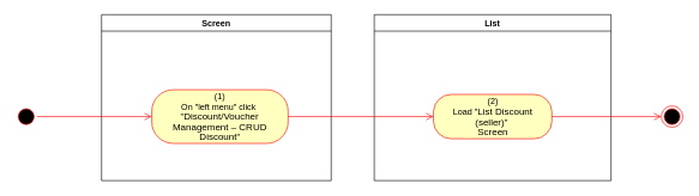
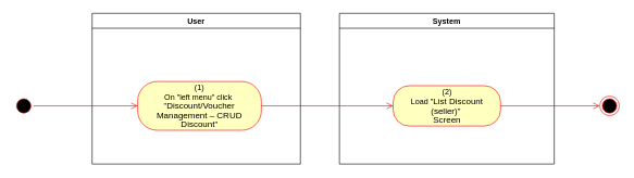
  <mxCell id="0" />
  <mxCell id="1" parent="0" />
- <mxCell id="2" value="Screen" style="swimlane;whiteSpace=wrap" vertex="1" parent="1"><mxGeometry x="140" y="20" width="320" height="232" as="geometry"><mxRectangle x="120" y="128" width="60" height="23" as="alternateBounds" /></mxGeometry></mxCell>
+ <mxCell id="2" value="User" style="swimlane;whiteSpace=wrap" vertex="1" parent="1"><mxGeometry x="140" y="20" width="320" height="232" as="geometry"><mxRectangle x="120" y="128" width="60" height="23" as="alternateBounds" /></mxGeometry></mxCell>
  <mxCell id="3" value="&lt;span&gt;(1)&lt;/span&gt;&lt;br style=&quot;padding: 0px ; margin: 0px&quot;&gt;&lt;span&gt;On &quot;left menu&quot; click&amp;nbsp;&lt;/span&gt;&lt;br style=&quot;padding: 0px ; margin: 0px&quot;&gt;&lt;span&gt;&quot;&lt;/span&gt;&lt;span lang=&quot;EN-GB&quot; style=&quot;font-size: 10pt ; line-height: 107% ; font-family: &amp;#34;arial&amp;#34; , sans-serif&quot;&gt;Discount/Voucher&lt;br/&gt;Management – CRUD Discount&lt;/span&gt;&lt;span&gt;&quot;&lt;/span&gt;" style="rounded=1;whiteSpace=wrap;html=1;arcSize=40;fontColor=#000000;fillColor=#ffffc0;strokeColor=#ff0000;" vertex="1" parent="2"><mxGeometry x="70" y="105" width="190" height="75" as="geometry" /></mxCell>
- <mxCell id="4" value="List" style="swimlane;whiteSpace=wrap;startSize=23;" vertex="1" parent="1"><mxGeometry x="520" y="20" width="330" height="232" as="geometry" /></mxCell>
+ <mxCell id="4" value="System" style="swimlane;whiteSpace=wrap;startSize=23;" vertex="1" parent="1"><mxGeometry x="520" y="20" width="330" height="232" as="geometry" /></mxCell>
  <mxCell id="5" value="(2)&lt;br&gt;Load &quot;&lt;span lang=&quot;EN-GB&quot; style=&quot;font-size: 10pt ; line-height: 107% ; font-family: &amp;#34;arial&amp;#34; , sans-serif&quot;&gt;&lt;span lang=&quot;EN-GB&quot; style=&quot;font-size: 10.0pt ; line-height: 107% ; font-family: &amp;#34;arial&amp;#34; , sans-serif&quot;&gt;List Discount (seller)”&amp;nbsp;&lt;/span&gt;&lt;br&gt;Screen&lt;br&gt;&lt;/span&gt;" style="rounded=1;whiteSpace=wrap;html=1;arcSize=40;fontColor=#000000;fillColor=#ffffc0;strokeColor=#ff0000;" vertex="1" parent="4"><mxGeometry x="82.5" y="111.5" width="165" height="62" as="geometry" /></mxCell>
  <mxCell id="6" value="" style="ellipse;html=1;shape=startState;fillColor=#000000;strokeColor=#ff0000;" vertex="1" parent="1"><mxGeometry x="20" y="147.5" width="30" height="30" as="geometry" /></mxCell>
  <mxCell id="7" value="" style="edgeStyle=orthogonalEdgeStyle;html=1;verticalAlign=bottom;endArrow=open;endSize=8;strokeColor=#ff0000;rounded=0;entryX=0;entryY=0.5;entryDx=0;entryDy=0;" edge="1" parent="1" source="6" target="3"><mxGeometry relative="1" as="geometry"><mxPoint x="200" y="145" as="targetPoint" /></mxGeometry></mxCell>
  <mxCell id="8" value="" style="edgeStyle=orthogonalEdgeStyle;html=1;verticalAlign=bottom;endArrow=open;endSize=8;strokeColor=#ff0000;rounded=0;entryX=0;entryY=0.5;entryDx=0;entryDy=0;" edge="1" parent="1" source="3" target="5"><mxGeometry relative="1" as="geometry"><mxPoint x="600" y="163" as="targetPoint" /></mxGeometry></mxCell>
  <mxCell id="9" value="" style="ellipse;html=1;shape=endState;fillColor=#000000;strokeColor=#ff0000;" vertex="1" parent="1"><mxGeometry x="920" y="147.5" width="30" height="30" as="geometry" /></mxCell>
  <mxCell id="10" value="" style="edgeStyle=orthogonalEdgeStyle;html=1;verticalAlign=bottom;endArrow=open;endSize=8;strokeColor=#ff0000;rounded=0;exitX=1;exitY=0.5;exitDx=0;exitDy=0;entryX=0;entryY=0.5;entryDx=0;entryDy=0;" edge="1" parent="1" source="5" target="9"><mxGeometry relative="1" as="geometry"><mxPoint x="820" y="652" as="targetPoint" /><mxPoint x="850" y="677" as="sourcePoint" /></mxGeometry></mxCell>
